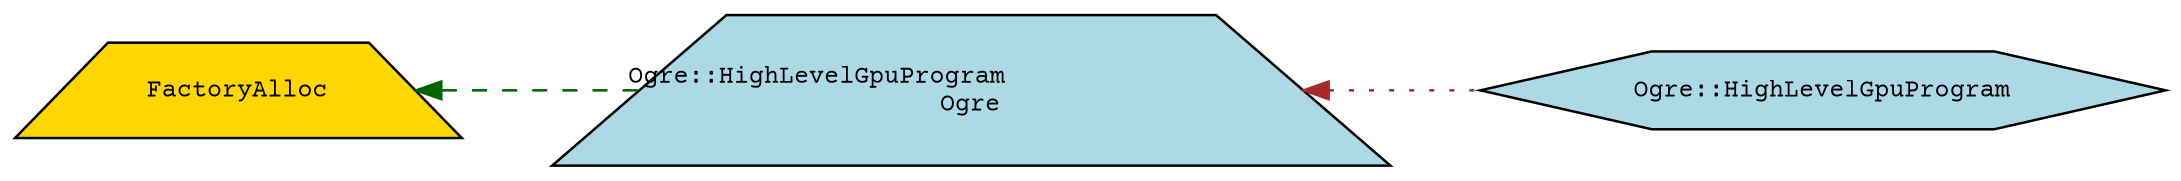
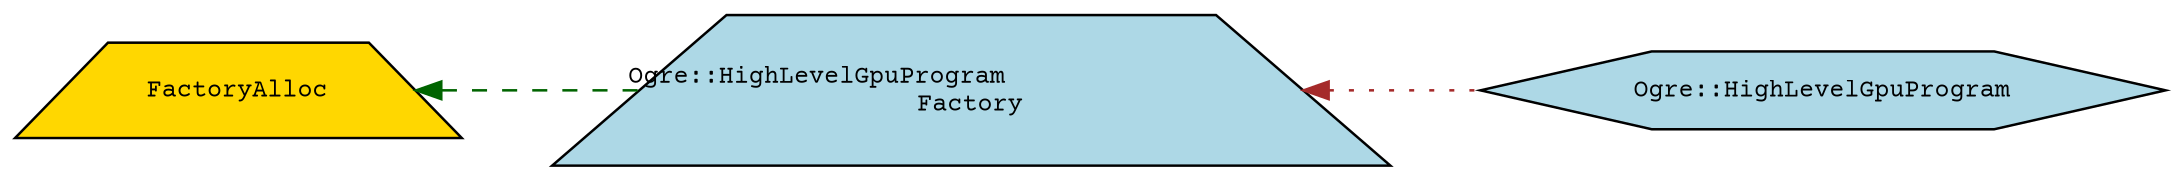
  digraph {
    fontname="Courier Prime"
    rankdir=LR
    node [color=black fillcolor=lightblue fontname="Courier Prime" fontsize=10 shape=trapezium style=filled]
    edge [dir=back fontname="Courier Prime" fontsize=10 labelfontname=Helvetica labelfontsize=10]
    n1 [fontcolor=black height=0.2 label="Ogre::HighLevelGpuProgram" shape=hexagon width=0.4]
-   n2 [height=0.2 label="Ogre::HighLevelGpuProgram\lOgre" width=0.4]
+   n2 [height=0.2 label="Ogre::HighLevelGpuProgram\lFactory" width=0.4]
    n3 [fillcolor=gold height=0.2 label=FactoryAlloc width=0.4]
    n2 -> n1 [color=brown style=dotted]
    n3 -> n2 [color=darkgreen style=dashed]
  }
